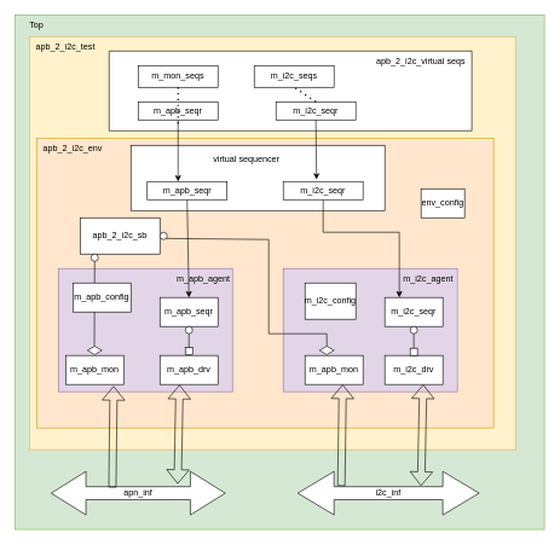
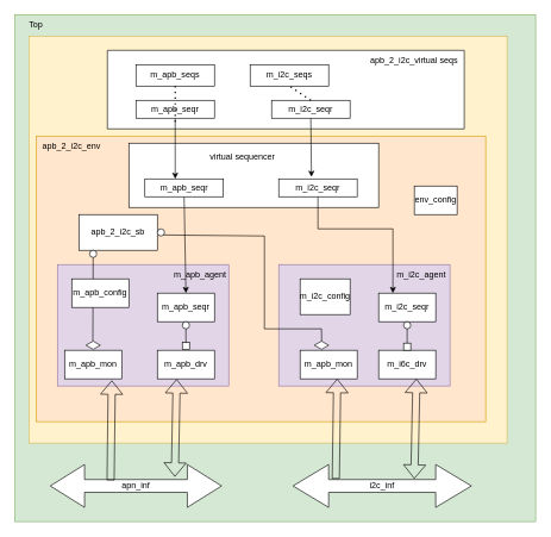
  <mxCell id="0" />
  <mxCell id="1" parent="0" />
  <mxCell id="2" value="" style="rounded=0;whiteSpace=wrap;html=1;fillColor=#d5e8d4;strokeColor=#82b366;" parent="1" vertex="1"><mxGeometry x="20" y="20" width="730" height="710" as="geometry" /></mxCell>
  <mxCell id="3" value="" style="rounded=0;whiteSpace=wrap;html=1;fillColor=#fff2cc;strokeColor=#d6b656;" parent="1" vertex="1"><mxGeometry x="40" y="50" width="670" height="570" as="geometry" /></mxCell>
  <mxCell id="4" value="" style="rounded=0;whiteSpace=wrap;html=1;fillColor=#ffe6cc;strokeColor=#d79b00;" parent="1" vertex="1"><mxGeometry x="50" y="190" width="630" height="400" as="geometry" /></mxCell>
  <mxCell id="5" value="" style="rounded=0;whiteSpace=wrap;html=1;fillColor=#e1d5e7;strokeColor=#9673a6;" parent="1" vertex="1"><mxGeometry x="80" y="370" width="240" height="170" as="geometry" /></mxCell>
  <mxCell id="6" value="" style="rounded=0;whiteSpace=wrap;html=1;fillColor=#e1d5e7;strokeColor=#9673a6;" parent="1" vertex="1"><mxGeometry x="390" y="370" width="240" height="170" as="geometry" /></mxCell>
  <mxCell id="7" value="apb_2_i2c_sb" style="rounded=0;whiteSpace=wrap;html=1;" parent="1" vertex="1"><mxGeometry x="110" y="300" width="110" height="50" as="geometry" /></mxCell>
  <mxCell id="8" value="m_apb_seqr" style="rounded=0;whiteSpace=wrap;html=1;" parent="1" vertex="1"><mxGeometry x="220" y="410" width="80" height="40" as="geometry" /></mxCell>
  <mxCell id="9" value="m_apb_mon" style="rounded=0;whiteSpace=wrap;html=1;" parent="1" vertex="1"><mxGeometry x="90" y="490" width="80" height="40" as="geometry" /></mxCell>
  <mxCell id="10" value="m_apb_drv" style="rounded=0;whiteSpace=wrap;html=1;" parent="1" vertex="1"><mxGeometry x="220" y="490" width="80" height="40" as="geometry" /></mxCell>
- <mxCell id="11" value="m_i2c_drv" style="rounded=0;whiteSpace=wrap;html=1;" parent="1" vertex="1"><mxGeometry x="530" y="490" width="80" height="40" as="geometry" /></mxCell>
+ <mxCell id="11" value="m_i6c_drv" style="rounded=0;whiteSpace=wrap;html=1;" parent="1" vertex="1"><mxGeometry x="530" y="490" width="80" height="40" as="geometry" /></mxCell>
  <mxCell id="12" value="m_i2c_seqr" style="rounded=0;whiteSpace=wrap;html=1;" parent="1" vertex="1"><mxGeometry x="530" y="410" width="80" height="40" as="geometry" /></mxCell>
  <mxCell id="13" value="m_apb_agent" style="text;html=1;strokeColor=none;fillColor=none;align=center;verticalAlign=middle;whiteSpace=wrap;rounded=0;" parent="1" vertex="1"><mxGeometry x="250" y="370" width="60" height="30" as="geometry" /></mxCell>
  <mxCell id="14" value="m_i2c_agent" style="text;html=1;strokeColor=none;fillColor=none;align=center;verticalAlign=middle;whiteSpace=wrap;rounded=0;" parent="1" vertex="1"><mxGeometry x="560" y="370" width="60" height="30" as="geometry" /></mxCell>
  <mxCell id="15" value="" style="ellipse;whiteSpace=wrap;html=1;aspect=fixed;" parent="1" vertex="1"><mxGeometry x="255" y="450" width="10" height="10" as="geometry" /></mxCell>
  <mxCell id="16" value="" style="whiteSpace=wrap;html=1;aspect=fixed;" parent="1" vertex="1"><mxGeometry x="255" y="479" width="10" height="10" as="geometry" /></mxCell>
  <mxCell id="17" value="" style="endArrow=none;html=1;rounded=0;exitX=0.5;exitY=1;exitDx=0;exitDy=0;" parent="1" source="15" edge="1"><mxGeometry width="50" height="50" relative="1" as="geometry"><mxPoint x="180" y="510" as="sourcePoint" /><mxPoint x="260" y="480" as="targetPoint" /></mxGeometry></mxCell>
  <mxCell id="18" value="" style="ellipse;whiteSpace=wrap;html=1;aspect=fixed;" parent="1" vertex="1"><mxGeometry x="565" y="450" width="10" height="10" as="geometry" /></mxCell>
  <mxCell id="19" value="" style="whiteSpace=wrap;html=1;aspect=fixed;" parent="1" vertex="1"><mxGeometry x="565" y="480" width="10" height="10" as="geometry" /></mxCell>
  <mxCell id="20" value="" style="endArrow=none;html=1;rounded=0;exitX=0.5;exitY=1;exitDx=0;exitDy=0;" parent="1" source="18" edge="1"><mxGeometry width="50" height="50" relative="1" as="geometry"><mxPoint x="500" y="510" as="sourcePoint" /><mxPoint x="570" y="480" as="targetPoint" /></mxGeometry></mxCell>
  <mxCell id="21" value="m_apb_mon" style="rounded=0;whiteSpace=wrap;html=1;" parent="1" vertex="1"><mxGeometry x="420" y="490" width="80" height="40" as="geometry" /></mxCell>
  <mxCell id="22" value="" style="html=1;whiteSpace=wrap;aspect=fixed;shape=isoRectangle;" parent="1" vertex="1"><mxGeometry x="120" y="477" width="20" height="12" as="geometry" /></mxCell>
  <mxCell id="23" value="" style="html=1;whiteSpace=wrap;aspect=fixed;shape=isoRectangle;" parent="1" vertex="1"><mxGeometry x="440" y="477" width="20" height="12" as="geometry" /></mxCell>
  <mxCell id="24" value="" style="ellipse;whiteSpace=wrap;html=1;aspect=fixed;" parent="1" vertex="1"><mxGeometry x="125" y="350" width="10" height="10" as="geometry" /></mxCell>
  <mxCell id="25" value="" style="endArrow=none;html=1;rounded=0;exitX=0.475;exitY=0.014;exitDx=0;exitDy=0;exitPerimeter=0;entryX=0.5;entryY=1;entryDx=0;entryDy=0;" parent="1" target="24" edge="1"><mxGeometry width="50" height="50" relative="1" as="geometry"><mxPoint x="129.58" y="477" as="sourcePoint" /><mxPoint x="129.58" y="340" as="targetPoint" /></mxGeometry></mxCell>
  <mxCell id="26" value="apn_inf" style="shape=doubleArrow;whiteSpace=wrap;html=1;" parent="1" vertex="1"><mxGeometry x="70" y="650" width="240" height="60" as="geometry" /></mxCell>
  <mxCell id="27" value="i2c_inf" style="shape=doubleArrow;whiteSpace=wrap;html=1;" parent="1" vertex="1"><mxGeometry x="410" y="650" width="250" height="60" as="geometry" /></mxCell>
  <mxCell id="28" value="apb_2_i2c_env" style="text;html=1;strokeColor=none;fillColor=none;align=center;verticalAlign=middle;whiteSpace=wrap;rounded=0;" parent="1" vertex="1"><mxGeometry x="70" y="190" width="60" height="30" as="geometry" /></mxCell>
- <mxCell id="29" value="apb_2_i2c_test" style="text;html=1;strokeColor=none;fillColor=none;align=center;verticalAlign=middle;whiteSpace=wrap;rounded=0;" parent="1" vertex="1"><mxGeometry x="60" y="50" width="60" height="30" as="geometry" /></mxCell>
  <mxCell id="30" value="Top" style="text;html=1;strokeColor=none;fillColor=none;align=center;verticalAlign=middle;whiteSpace=wrap;rounded=0;" parent="1" vertex="1"><mxGeometry x="20" y="20" width="60" height="30" as="geometry" /></mxCell>
  <mxCell id="31" value="m_apb_config" style="rounded=0;whiteSpace=wrap;html=1;" parent="1" vertex="1"><mxGeometry x="100" y="390" width="80" height="40" as="geometry" /></mxCell>
  <mxCell id="32" value="env_config" style="rounded=0;whiteSpace=wrap;html=1;align=center;" parent="1" vertex="1"><mxGeometry x="580" y="260" width="60" height="40" as="geometry" /></mxCell>
  <mxCell id="33" value="" style="shape=flexArrow;endArrow=classic;html=1;rounded=0;exitX=0.352;exitY=0.369;exitDx=0;exitDy=0;exitPerimeter=0;entryX=0.827;entryY=1.054;entryDx=0;entryDy=0;entryPerimeter=0;" parent="1" source="26" target="9" edge="1"><mxGeometry width="50" height="50" relative="1" as="geometry"><mxPoint x="135" y="530" as="sourcePoint" /><mxPoint x="150" y="640" as="targetPoint" /></mxGeometry></mxCell>
  <mxCell id="34" value="" style="shape=flexArrow;endArrow=classic;startArrow=classic;html=1;rounded=0;exitX=0.727;exitY=0.286;exitDx=0;exitDy=0;exitPerimeter=0;entryX=0.338;entryY=1.012;entryDx=0;entryDy=0;entryPerimeter=0;" parent="1" source="26" target="10" edge="1"><mxGeometry width="100" height="100" relative="1" as="geometry"><mxPoint x="390" y="580" as="sourcePoint" /><mxPoint x="490" y="480" as="targetPoint" /></mxGeometry></mxCell>
  <mxCell id="35" value="" style="shape=flexArrow;endArrow=classic;startArrow=classic;html=1;rounded=0;entryX=0.338;entryY=1.012;entryDx=0;entryDy=0;entryPerimeter=0;" parent="1" edge="1"><mxGeometry width="100" height="100" relative="1" as="geometry"><mxPoint x="580" y="670" as="sourcePoint" /><mxPoint x="583" y="530" as="targetPoint" /></mxGeometry></mxCell>
  <mxCell id="36" value="" style="shape=flexArrow;endArrow=classic;html=1;rounded=0;exitX=0.352;exitY=0.369;exitDx=0;exitDy=0;exitPerimeter=0;entryX=0.827;entryY=1.054;entryDx=0;entryDy=0;entryPerimeter=0;" parent="1" edge="1"><mxGeometry width="50" height="50" relative="1" as="geometry"><mxPoint x="470" y="670" as="sourcePoint" /><mxPoint x="472" y="530" as="targetPoint" /></mxGeometry></mxCell>
  <mxCell id="37" value="m_i2c_config" style="rounded=0;whiteSpace=wrap;html=1;align=center;" parent="1" vertex="1"><mxGeometry x="420" y="390" width="70" height="50" as="geometry" /></mxCell>
  <mxCell id="38" value="" style="ellipse;whiteSpace=wrap;html=1;aspect=fixed;" parent="1" vertex="1"><mxGeometry x="220" y="320" width="10" height="10" as="geometry" /></mxCell>
  <mxCell id="39" value="" style="rounded=0;whiteSpace=wrap;html=1;" vertex="1" parent="1"><mxGeometry x="180" width="350" height="90" as="geometry" y="200" /></mxCell>
  <mxCell id="40" value="" style="endArrow=classic;html=1;rounded=0;exitX=0.5;exitY=1;exitDx=0;exitDy=0;entryX=0.5;entryY=0;entryDx=0;entryDy=0;" edge="1" parent="1" source="53" target="8"><mxGeometry width="50" height="50" relative="1" as="geometry"><mxPoint x="240" y="440" as="sourcePoint" /><mxPoint x="300" y="430" as="targetPoint" /><Array as="points" /></mxGeometry></mxCell>
  <mxCell id="41" value="" style="endArrow=classic;html=1;rounded=0;entryX=0.75;entryY=0;entryDx=0;entryDy=0;exitX=0.5;exitY=1;exitDx=0;exitDy=0;" edge="1" parent="1" source="55"><mxGeometry width="50" height="50" relative="1" as="geometry"><mxPoint x="550" y="280" as="sourcePoint" /><mxPoint x="550" y="410" as="targetPoint" /><Array as="points"><mxPoint x="445" y="320" /><mxPoint x="550" y="320" /></Array></mxGeometry></mxCell>
  <mxCell id="42" value="" style="verticalLabelPosition=bottom;verticalAlign=top;html=1;shape=mxgraph.basic.rect;fillColor2=none;strokeWidth=1;size=20;indent=5;" vertex="1" parent="1"><mxGeometry x="150" y="70" width="500" height="110" as="geometry" /></mxCell>
- <mxCell id="43" value="m_mon_seqs" style="rounded=0;whiteSpace=wrap;html=1;" parent="1" vertex="1"><mxGeometry x="190" y="90" width="110" height="30" as="geometry" /></mxCell>
+ <mxCell id="43" value="m_apb_seqs" style="rounded=0;whiteSpace=wrap;html=1;" parent="1" vertex="1"><mxGeometry x="190" y="90" width="110" height="30" as="geometry" /></mxCell>
  <mxCell id="44" value="m_i2c_seqs" style="rounded=0;whiteSpace=wrap;html=1;" parent="1" vertex="1"><mxGeometry x="350" y="90" width="110" height="30" as="geometry" /></mxCell>
  <mxCell id="45" value="" style="endArrow=classic;html=1;rounded=0;exitX=0.5;exitY=1;exitDx=0;exitDy=0;" edge="1" parent="1" source="47"><mxGeometry width="50" height="50" relative="1" as="geometry"><mxPoint x="245.41" y="215" as="sourcePoint" /><mxPoint x="245" y="250" as="targetPoint" /><Array as="points" /></mxGeometry></mxCell>
  <mxCell id="46" value="apb_2_i2c_virtual seqs" style="text;html=1;strokeColor=none;fillColor=none;align=center;verticalAlign=middle;whiteSpace=wrap;rounded=0;" vertex="1" parent="1"><mxGeometry x="500" y="80" width="160" height="10" as="geometry" /></mxCell>
  <mxCell id="47" value="m_apb_seqr" style="rounded=0;whiteSpace=wrap;html=1;" vertex="1" parent="1"><mxGeometry x="190" y="140" width="110" height="25" as="geometry" /></mxCell>
  <mxCell id="48" value="m_i2c_seqr" style="rounded=0;whiteSpace=wrap;html=1;" vertex="1" parent="1"><mxGeometry x="380" y="140" width="110" height="25" as="geometry" /></mxCell>
  <mxCell id="49" value="" style="endArrow=classic;html=1;rounded=0;exitX=0.5;exitY=1;exitDx=0;exitDy=0;entryX=0.417;entryY=-0.114;entryDx=0;entryDy=0;entryPerimeter=0;" edge="1" parent="1" source="48" target="55"><mxGeometry width="50" height="50" relative="1" as="geometry"><mxPoint x="440" as="sourcePoint" y="200" /><mxPoint x="440" y="250" as="targetPoint" /><Array as="points" /></mxGeometry></mxCell>
  <mxCell id="50" value="" style="endArrow=none;dashed=1;html=1;dashPattern=1 3;strokeWidth=2;rounded=0;entryX=0.5;entryY=1;entryDx=0;entryDy=0;" edge="1" parent="1" target="43"><mxGeometry width="50" height="50" relative="1" as="geometry"><mxPoint x="245" y="170" as="sourcePoint" /><mxPoint x="290" y="250" as="targetPoint" /></mxGeometry></mxCell>
  <mxCell id="51" value="" style="endArrow=none;dashed=1;html=1;dashPattern=1 3;strokeWidth=2;rounded=0;entryX=0.5;entryY=1;entryDx=0;entryDy=0;exitX=0.5;exitY=0;exitDx=0;exitDy=0;" edge="1" parent="1" source="48" target="44"><mxGeometry width="50" height="50" relative="1" as="geometry"><mxPoint x="255" y="180" as="sourcePoint" /><mxPoint x="255" y="170" as="targetPoint" /></mxGeometry></mxCell>
  <mxCell id="52" value="" style="endArrow=none;html=1;rounded=0;entryX=0.507;entryY=0.012;entryDx=0;entryDy=0;entryPerimeter=0;exitX=1;exitY=1;exitDx=0;exitDy=0;" edge="1" parent="1" source="38" target="23"><mxGeometry width="50" height="50" relative="1" as="geometry"><mxPoint x="240" y="325" as="sourcePoint" /><mxPoint x="290" y="380" as="targetPoint" /><Array as="points"><mxPoint x="370" y="330" /><mxPoint x="370" y="460" /><mxPoint x="450" y="460" /></Array></mxGeometry></mxCell>
  <mxCell id="53" value="m_apb_seqr" style="rounded=0;whiteSpace=wrap;html=1;" vertex="1" parent="1"><mxGeometry x="202.5" y="250" width="110" height="25" as="geometry" /></mxCell>
  <mxCell id="54" value="virtual sequencer" style="text;html=1;strokeColor=none;fillColor=none;align=center;verticalAlign=middle;whiteSpace=wrap;rounded=0;" vertex="1" parent="1"><mxGeometry x="267.5" y="210" width="142.5" height="20" as="geometry" /></mxCell>
  <mxCell id="55" value="m_i2c_seqr" style="rounded=0;whiteSpace=wrap;html=1;" vertex="1" parent="1"><mxGeometry x="390" y="250" width="110" height="25" as="geometry" /></mxCell>
